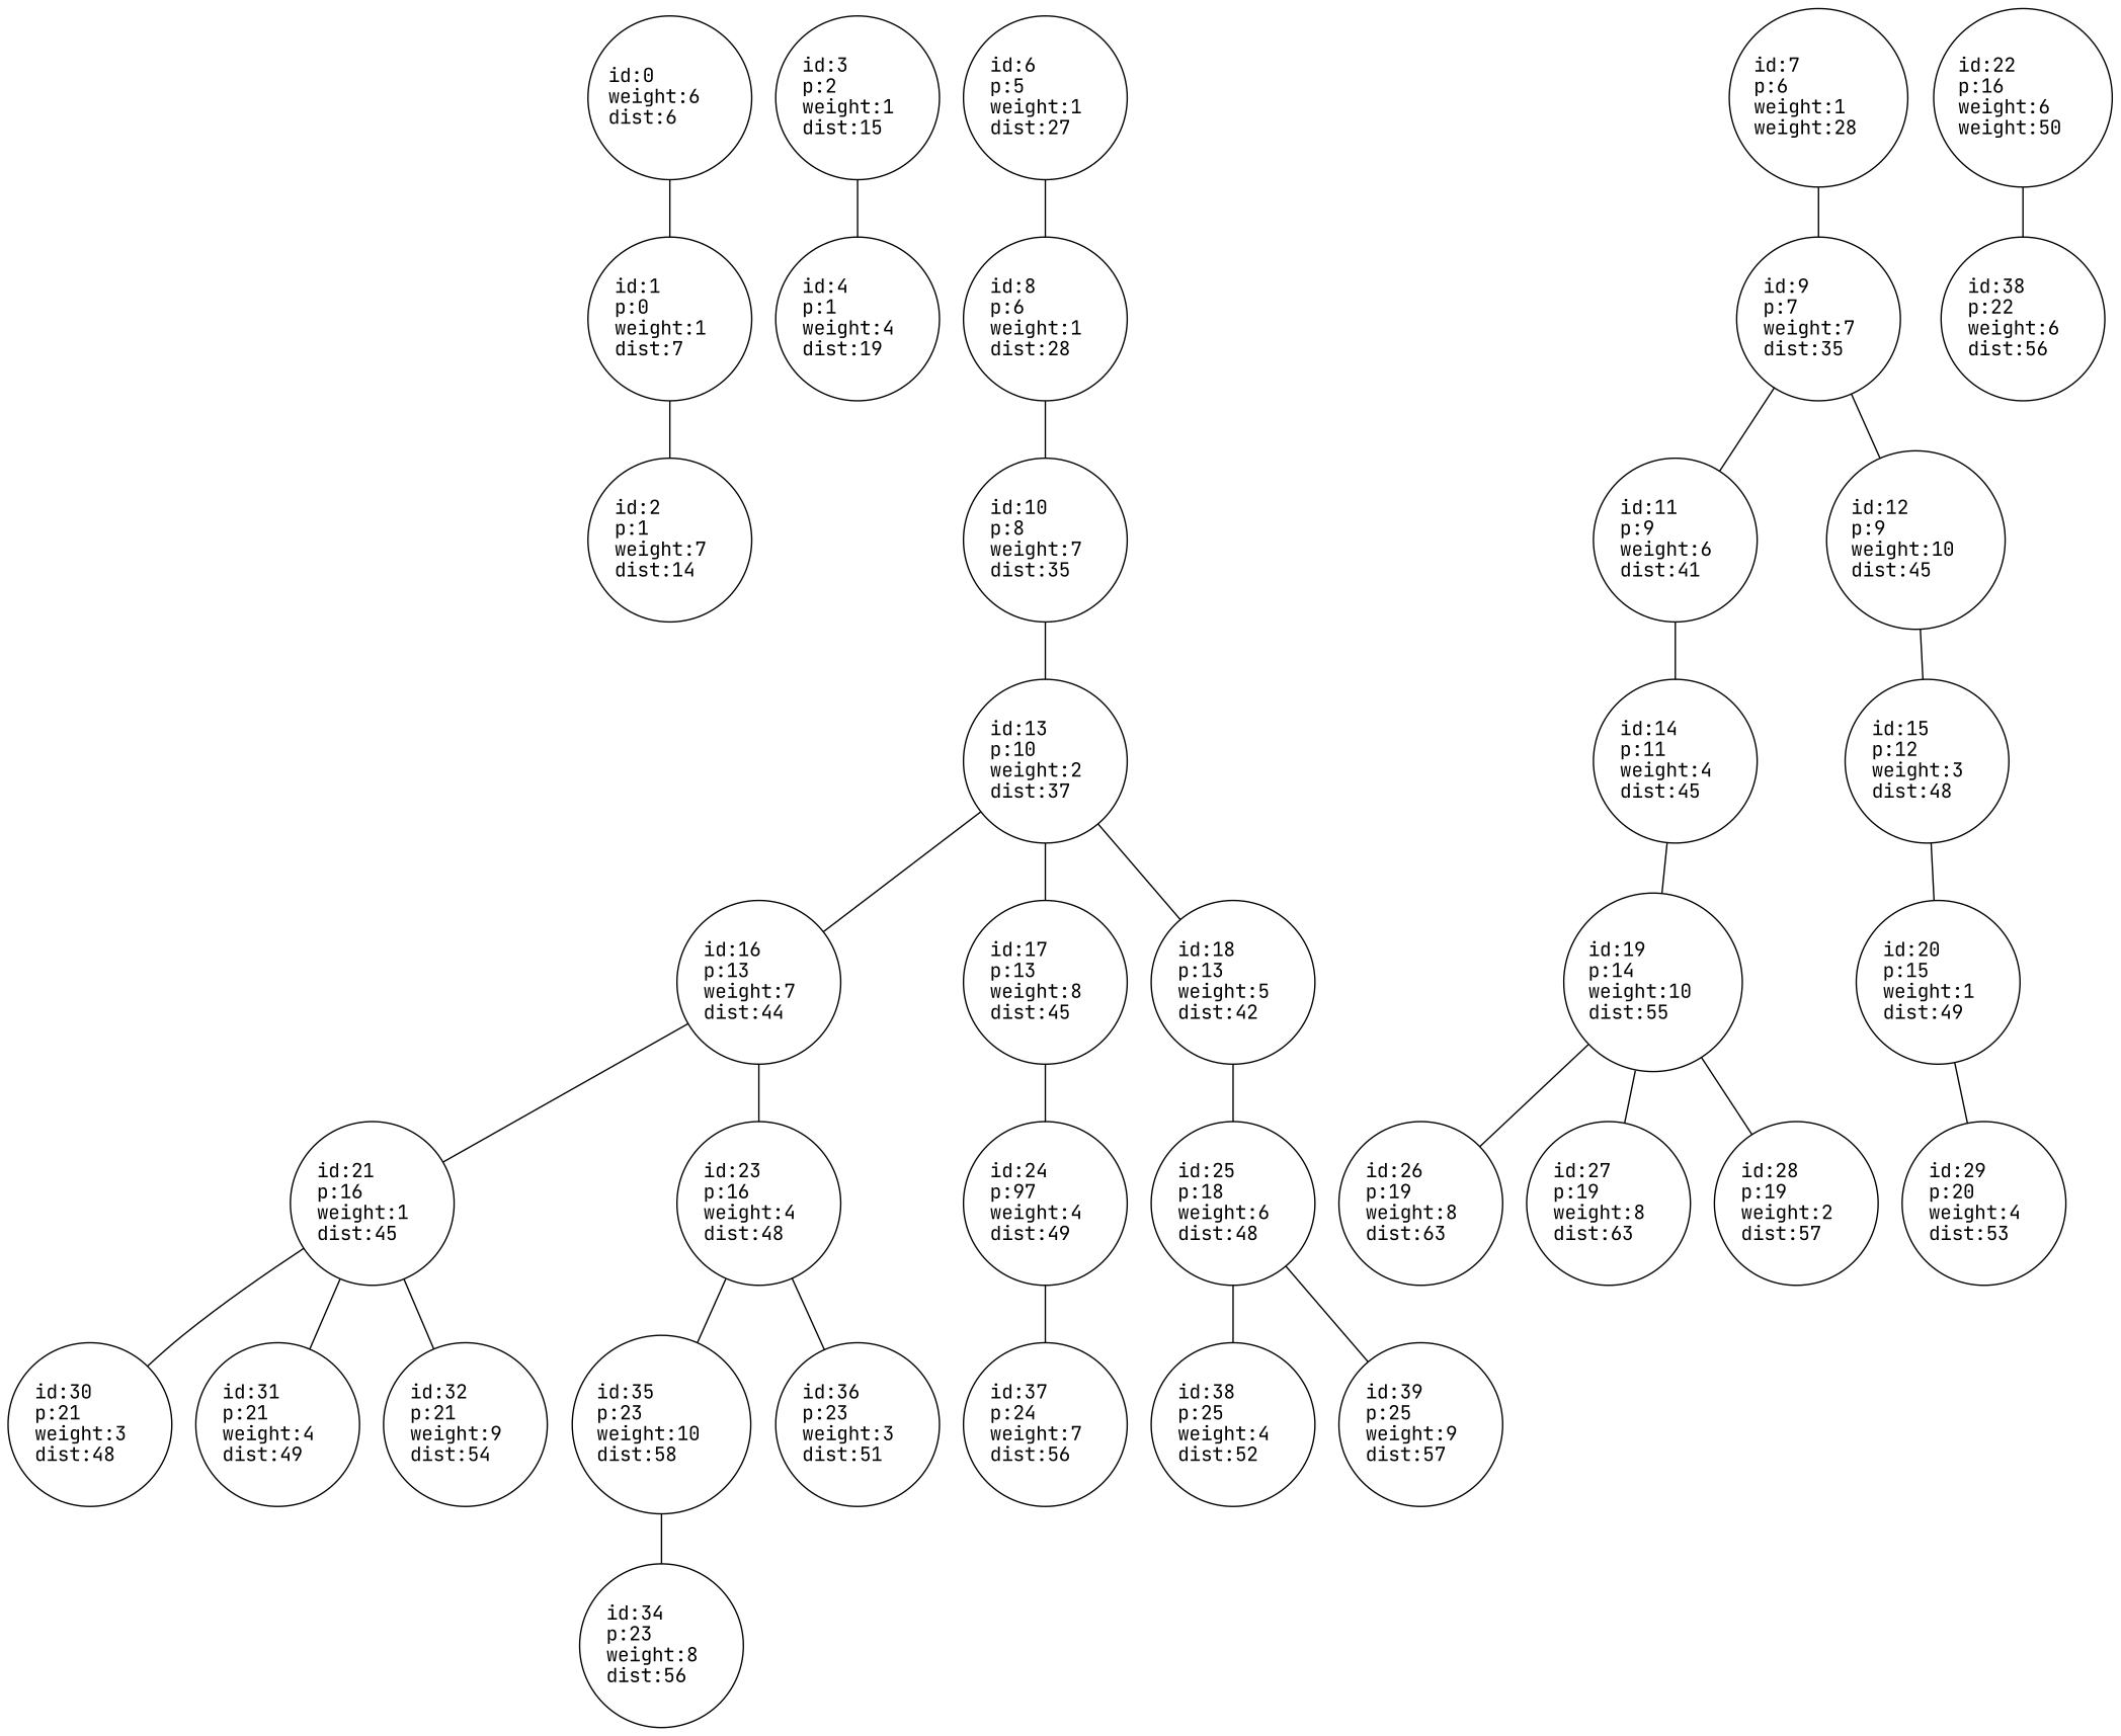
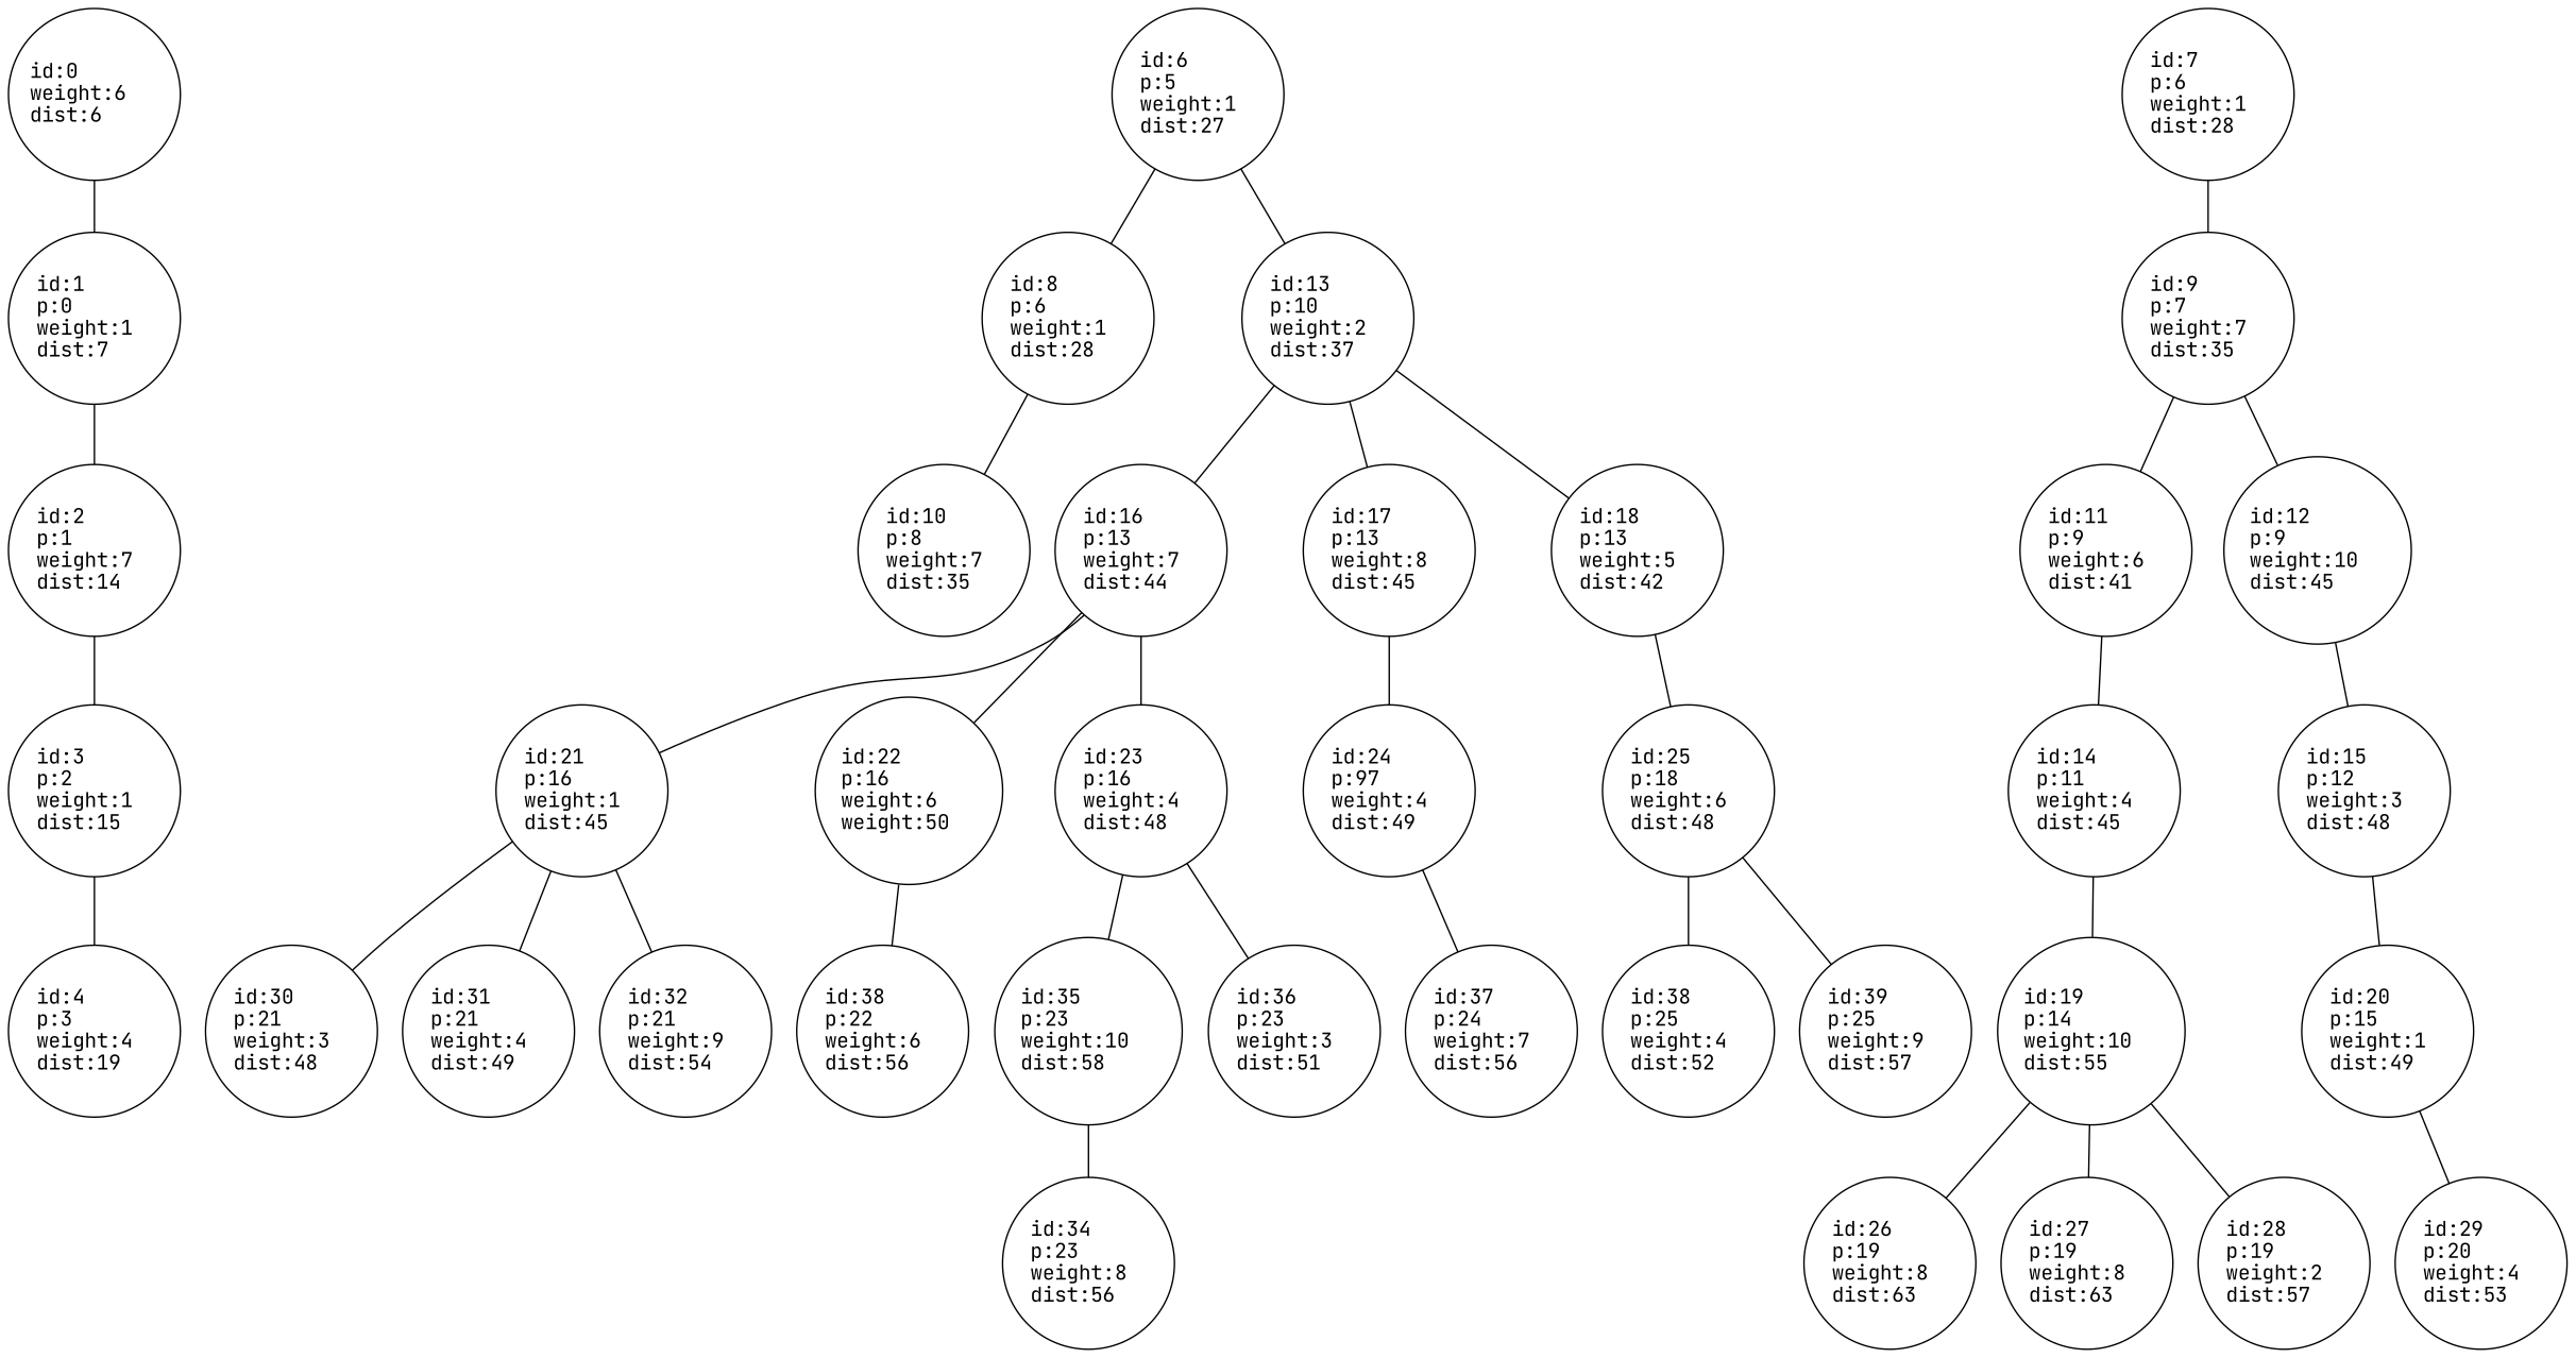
  graph {
    fontname="JetBrains Mono"
    node [color=black fillcolor=white fontname="JetBrains Mono" shape=circle style=filled]
    edge [fontname="JetBrains Mono"]
    n1 [label="id:0\lweight:6\ldist:6\l"]
    n2 [label="id:1\lp:0\lweight:1\ldist:7\l"]
    n3 [label="id:2\lp:1\lweight:7\ldist:14\l"]
    n4 [label="id:3\lp:2\lweight:1\ldist:15\l"]
-   n5 [label="id:4\lp:1\lweight:4\ldist:19\l"]
+   n5 [label="id:4\lp:3\lweight:4\ldist:19\l"]
    n6 [label="id:6\lp:5\lweight:1\ldist:27\l"]
    n7 [label="id:8\lp:6\lweight:1\ldist:28\l"]
-   n8 [label="id:7\lp:6\lweight:1\lweight:28\l"]
+   n8 [label="id:7\lp:6\lweight:1\ldist:28\l"]
    n9 [label="id:9\lp:7\lweight:7\ldist:35\l"]
    n10 [label="id:10\lp:8\lweight:7\ldist:35\l"]
    n11 [label="id:11\lp:9\lweight:6\ldist:41\l"]
    n12 [label="id:12\lp:9\lweight:10\ldist:45\l"]
    n13 [label="id:13\lp:10\lweight:2\ldist:37\l"]
    n14 [label="id:14\lp:11\lweight:4\ldist:45\l"]
    n15 [label="id:15\lp:12\lweight:3\ldist:48\l"]
    n16 [label="id:16\lp:13\lweight:7\ldist:44\l"]
    n17 [label="id:17\lp:13\lweight:8\ldist:45\l"]
    n18 [label="id:18\lp:13\lweight:5\ldist:42\l"]
    n19 [label="id:19\lp:14\lweight:10\ldist:55\l"]
    n20 [label="id:20\lp:15\lweight:1\ldist:49\l"]
    n21 [label="id:21\lp:16\lweight:1\ldist:45\l"]
    n22 [label="id:22\lp:16\lweight:6\lweight:50\l"]
    n23 [label="id:23\lp:16\lweight:4\ldist:48\l"]
    n24 [label="id:24\lp:97\lweight:4\ldist:49\l"]
    n25 [label="id:25\lp:18\lweight:6\ldist:48\l"]
    n26 [label="id:26\lp:19\lweight:8\ldist:63\l"]
    n27 [label="id:27\lp:19\lweight:8\ldist:63\l"]
    n28 [label="id:28\lp:19\lweight:2\ldist:57\l"]
    n29 [label="id:29\lp:20\lweight:4\ldist:53\l"]
    n30 [label="id:30\lp:21\lweight:3\ldist:48\l"]
    n31 [label="id:31\lp:21\lweight:4\ldist:49\l"]
    n32 [label="id:32\lp:21\lweight:9\ldist:54\l"]
    n33 [label="id:38\lp:22\lweight:6\ldist:56\l"]
    n34 [label="id:35\lp:23\lweight:10\ldist:58\l"]
    n35 [label="id:36\lp:23\lweight:3\ldist:51\l"]
    n36 [label="id:37\lp:24\lweight:7\ldist:56\l"]
    n37 [label="id:38\lp:25\lweight:4\ldist:52\l"]
    n38 [label="id:39\lp:25\lweight:9\ldist:57\l"]
    n39 [label="id:34\lp:23\lweight:8\ldist:56\l"]
    n1 -- n2
    n2 -- n3
+   n3 -- n4
    n4 -- n5
    n6 -- n7
    n7 -- n10
    n8 -- n9
    n9 -- n11
    n9 -- n12
-   n10 -- n13
+   n6 -- n13
    n11 -- n14
    n12 -- n15
    n13 -- n16
    n13 -- n17
    n13 -- n18
    n14 -- n19
    n15 -- n20
    n16 -- n21
+   n16 -- n22
    n16 -- n23
    n17 -- n24
    n18 -- n25
    n19 -- n26
    n19 -- n27
    n19 -- n28
    n20 -- n29
    n21 -- n30
    n21 -- n31
    n21 -- n32
    n22 -- n33
    n23 -- n34
    n23 -- n35
    n24 -- n36
    n25 -- n37
    n25 -- n38
    n34 -- n39
  }
